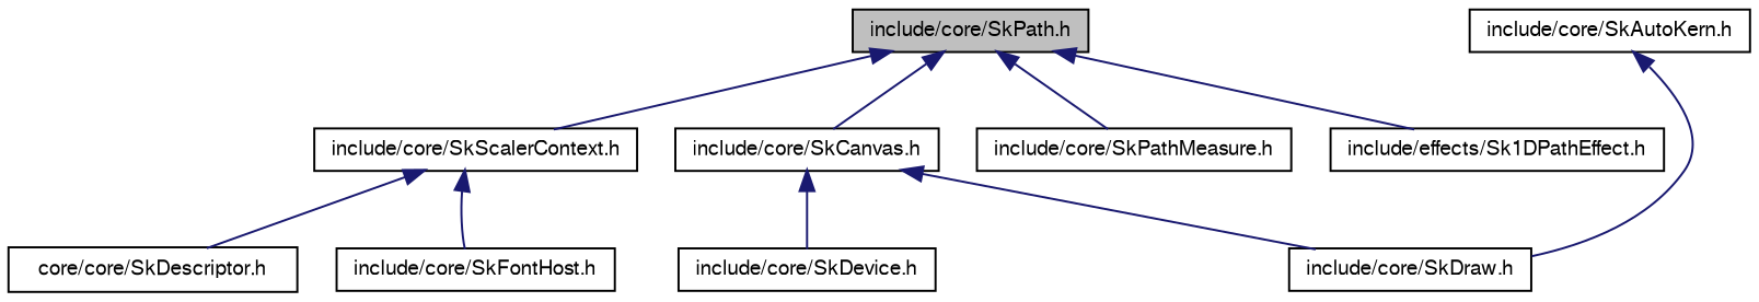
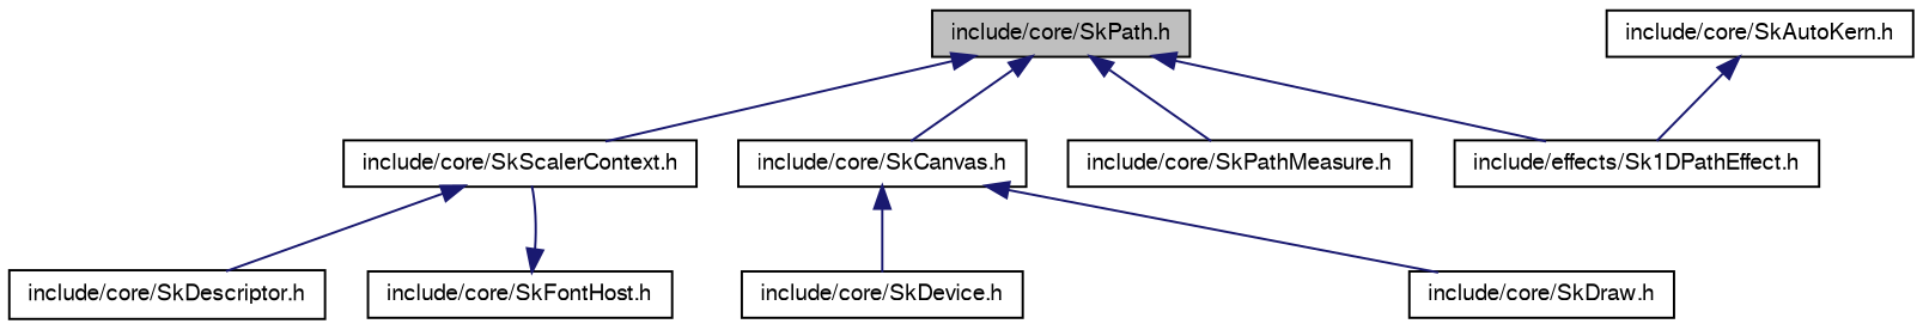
  digraph {
    node [color=black fillcolor=white fontname=FreeSans fontsize=10 shape=record style=filled]
    edge [color=midnightblue dir=back fontname=FreeSans fontsize=10 labelfontname=FreeSans labelfontsize=10 style=solid]
    n1 [fillcolor=grey75 fontcolor=black height=0.2 label="include/core/SkPath.h" width=0.4]
    n2 [height=0.2 label="include/core/SkCanvas.h" width=0.4]
    n3 [height=0.2 label="include/core/SkPathMeasure.h" width=0.4]
    n4 [height=0.2 label="include/core/SkScalerContext.h" width=0.4]
    n5 [height=0.2 label="include/effects/Sk1DPathEffect.h" width=0.4]
    n6 [height=0.2 label="include/core/SkDevice.h" width=0.4]
    n7 [height=0.2 label="include/core/SkDraw.h" width=0.4]
-   n8 [height=0.2 label="core/core/SkDescriptor.h" width=0.4]
+   n8 [height=0.2 label="include/core/SkDescriptor.h" width=0.4]
    n9 [height=0.2 label="include/core/SkFontHost.h" width=0.4]
    n10 [height=0.2 label="include/core/SkAutoKern.h" width=0.4]
    n1 -> n2
    n1 -> n3
    n1 -> n4
    n1 -> n5
    n2 -> n6
    n2 -> n7
    n4 -> n8
-   n4 -> n9
-   n10 -> n7
+   n9 -> n4
+   n10 -> n5
  }
